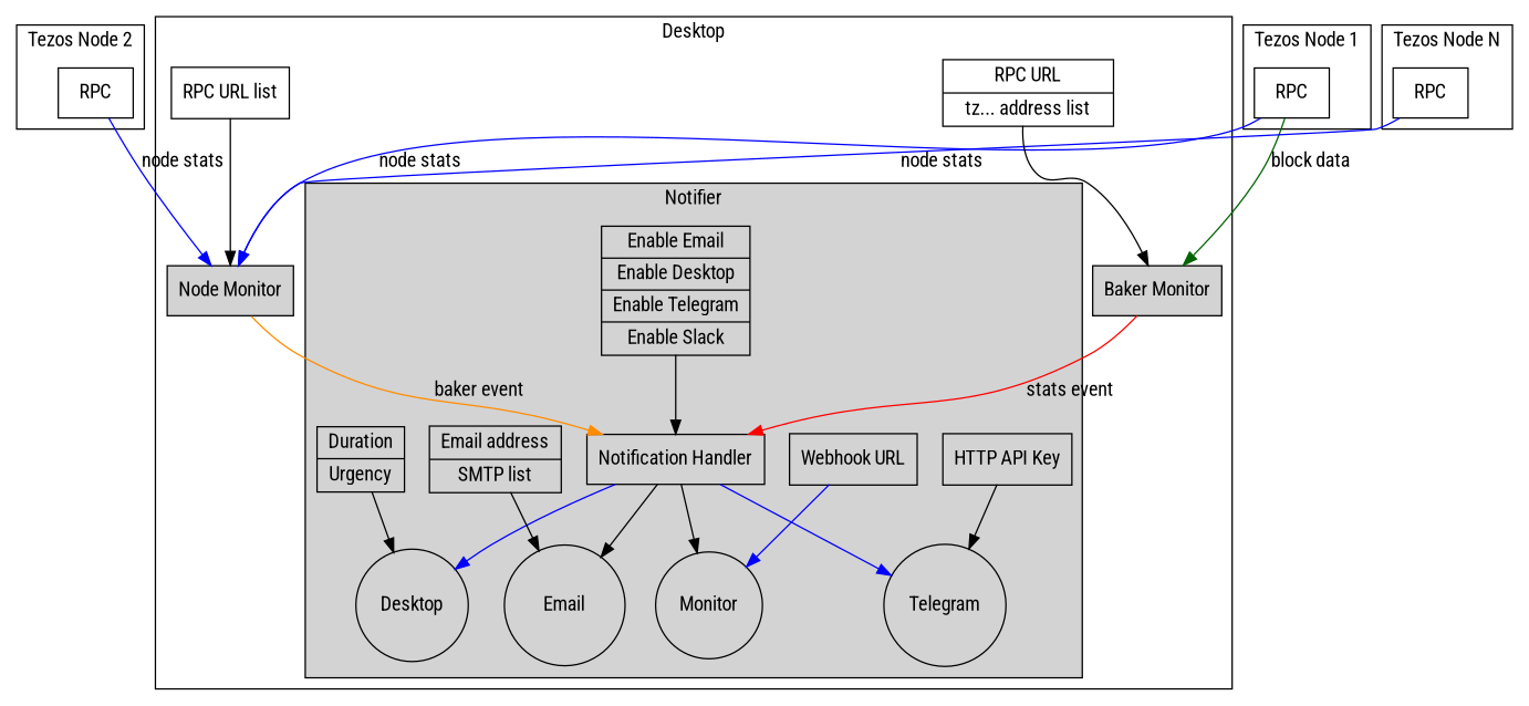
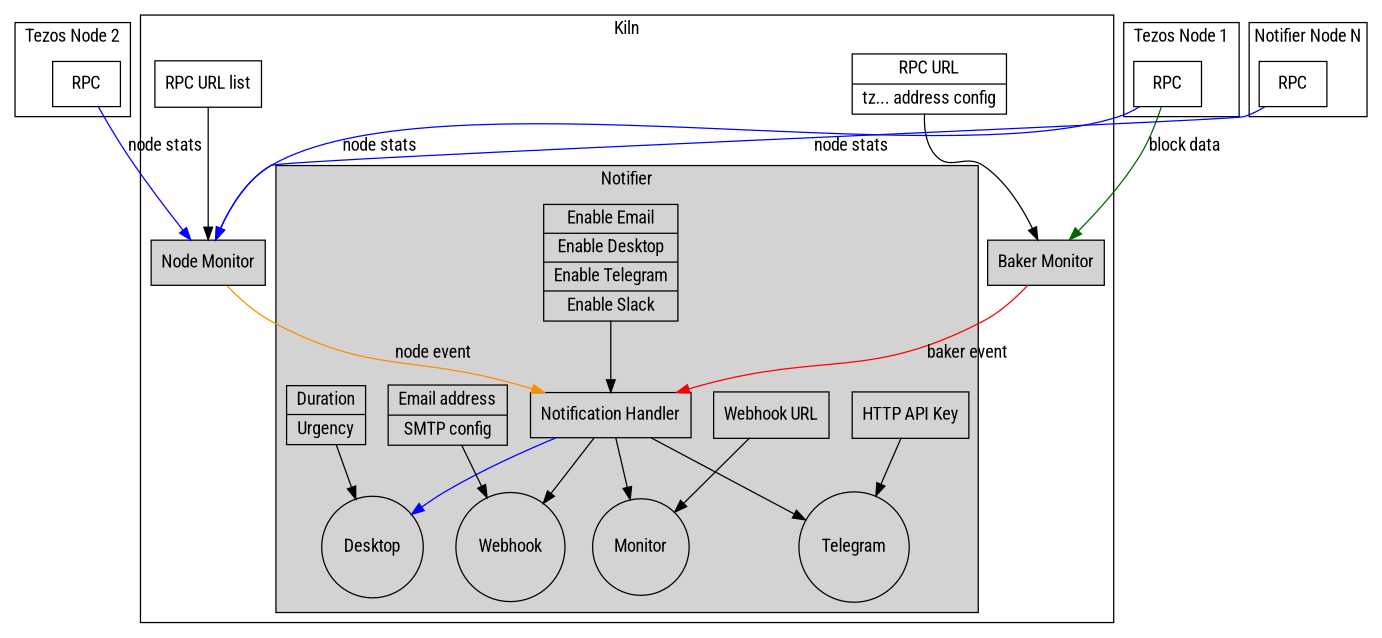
  digraph {
    fontname="Roboto Condensed"
    node [fontname="Roboto Condensed" shape=record]
    edge [fontname="Roboto Condensed"]
    n1 [label=RPC shape=rectangle]
    n2 [label=RPC shape=rectangle]
    n3 [label=RPC shape=rectangle]
    n4 [label="Notification Handler" shape=rectangle]
-   n5 [label=Email shape=circle]
+   n5 [label=Webhook shape=circle]
    n6 [label=Desktop shape=circle]
    n7 [label=Telegram shape=circle]
    n8 [label=Monitor shape=circle]
    n9 [label="{<f0> Enable Email | <f1> Enable Desktop| <f2> Enable Telegram | <f3> Enable Slack}"]
-   n10 [label="{<f0> Email address | <f1> SMTP list}"]
+   n10 [label="{<f0> Email address | <f1> SMTP config}"]
    n11 [label="{<f0> HTTP API Key}"]
    n12 [label="{<f0> Duration | <f1> Urgency}"]
    n13 [label="{<f0> Webhook URL}"]
    n14 [label="Node Monitor" shape=rectangle style=filled]
    n15 [label="Baker Monitor" shape=rectangle style=filled]
-   n16 [label="{<f0> RPC URL|<f1> tz... address list}"]
+   n16 [label="{<f0> RPC URL|<f1> tz... address config}"]
    n17 [label="<f0> RPC URL list"]
    subgraph cluster_1 {
      label="Tezos Node 2"
      n1
    }
    subgraph cluster_2 {
      label="Tezos Node 1"
      n2
    }
    subgraph cluster_3 {
-     label="Tezos Node N"
+     label="Notifier Node N"
      n3
    }
    subgraph cluster_4 {
-     label=Desktop
+     label=Kiln
      n14
      n15
      n16
      n17
      subgraph cluster_5 {
        label=Notifier
        style=filled
        n4
        n5
        n6
        n7
        n8
        n9
        n10
        n11
        n12
        n13
      }
    }
    n1 -> n14 [color=blue label="node stats"]
    n2 -> n14 [color=blue label="node stats"]
    n2 -> n15 [color=darkgreen label="block data"]
    n3 -> n14 [color=blue label="node stats"]
    n4 -> n5
    n4 -> n6 [color=blue]
-   n4 -> n7 [color=blue]
+   n4 -> n7
    n4 -> n8
    n9 -> n4
    n10 -> n5
    n11 -> n7
    n12 -> n6
-   n13 -> n8 [color=blue]
-   n14 -> n4 [color=darkorange label="baker event"]
-   n15 -> n4 [color=red label="stats event"]
+   n13 -> n8
+   n14 -> n4 [color=darkorange label="node event"]
+   n15 -> n4 [color=red label="baker event"]
    n16 -> n15
    n17 -> n14
  }
